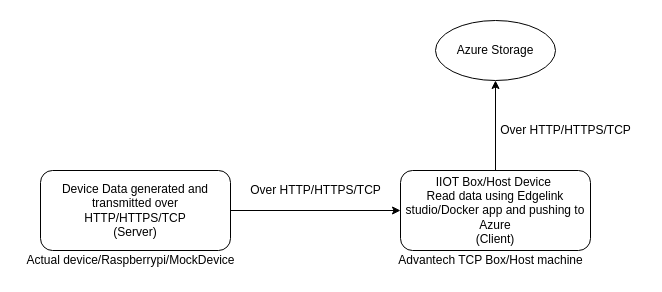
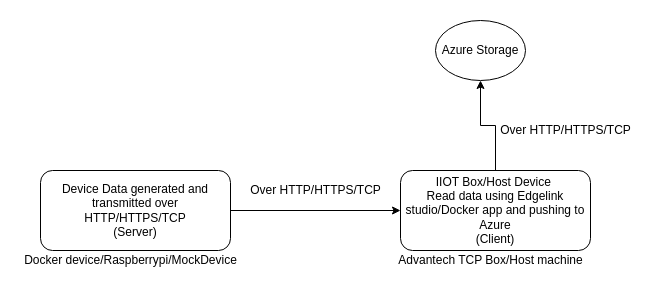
  <mxCell id="0" />
  <mxCell id="1" parent="0" />
  <mxCell id="2" value="" style="edgeStyle=orthogonalEdgeStyle;rounded=0;orthogonalLoop=1;jettySize=auto;html=1;" edge="1" parent="1" source="3" target="6"><mxGeometry relative="1" as="geometry" /></mxCell>
  <mxCell id="3" value="Device Data generated and transmitted over HTTP/HTTPS/TCP&lt;br&gt;(Server)" style="rounded=1;whiteSpace=wrap;html=1;" vertex="1" parent="1"><mxGeometry x="40" y="170" width="190" height="80" as="geometry" /></mxCell>
- <mxCell id="4" value="Actual device/Raspberrypi/MockDevice" style="text;html=1;align=center;verticalAlign=middle;resizable=0;points=[];autosize=1;strokeColor=none;fillColor=none;" vertex="1" parent="1"><mxGeometry x="20" y="250" width="220" height="20" as="geometry" /></mxCell>
+ <mxCell id="4" value="Docker device/Raspberrypi/MockDevice" style="text;html=1;align=center;verticalAlign=middle;resizable=0;points=[];autosize=1;strokeColor=none;fillColor=none;" vertex="1" parent="1"><mxGeometry x="20" y="250" width="220" height="20" as="geometry" /></mxCell>
  <mxCell id="5" value="" style="edgeStyle=orthogonalEdgeStyle;rounded=0;orthogonalLoop=1;jettySize=auto;html=1;" edge="1" parent="1" source="6" target="8"><mxGeometry relative="1" as="geometry" /></mxCell>
  <mxCell id="6" value="IIOT Box/Host Device&amp;nbsp;&lt;br&gt;Read data using Edgelink studio/Docker app and pushing to Azure&lt;br&gt;(Client)" style="rounded=1;whiteSpace=wrap;html=1;" vertex="1" parent="1"><mxGeometry x="400" y="170" width="190" height="80" as="geometry" /></mxCell>
  <mxCell id="7" value="Over HTTP/HTTPS/TCP" style="text;html=1;align=center;verticalAlign=middle;resizable=0;points=[];autosize=1;strokeColor=none;fillColor=none;" vertex="1" parent="1"><mxGeometry x="240" y="180" width="150" height="20" as="geometry" /></mxCell>
- <mxCell id="8" value="Azure Storage" style="ellipse;whiteSpace=wrap;html=1;rounded=1;" vertex="1" parent="1"><mxGeometry x="435" y="20" width="120" height="60" as="geometry" /></mxCell>
+ <mxCell id="8" value="Azure Storage" style="ellipse;whiteSpace=wrap;html=1;rounded=1;" vertex="1" parent="1"><mxGeometry x="435" y="20" width="90" height="60" as="geometry" /></mxCell>
  <mxCell id="9" value="Over HTTP/HTTPS/TCP" style="text;html=1;align=center;verticalAlign=middle;resizable=0;points=[];autosize=1;strokeColor=none;fillColor=none;" vertex="1" parent="1"><mxGeometry x="490" y="120" width="150" height="20" as="geometry" /></mxCell>
  <mxCell id="10" value="Advantech TCP Box/Host machine" style="text;html=1;align=center;verticalAlign=middle;resizable=0;points=[];autosize=1;strokeColor=none;fillColor=none;" vertex="1" parent="1"><mxGeometry x="390" y="250" width="200" height="20" as="geometry" /></mxCell>
